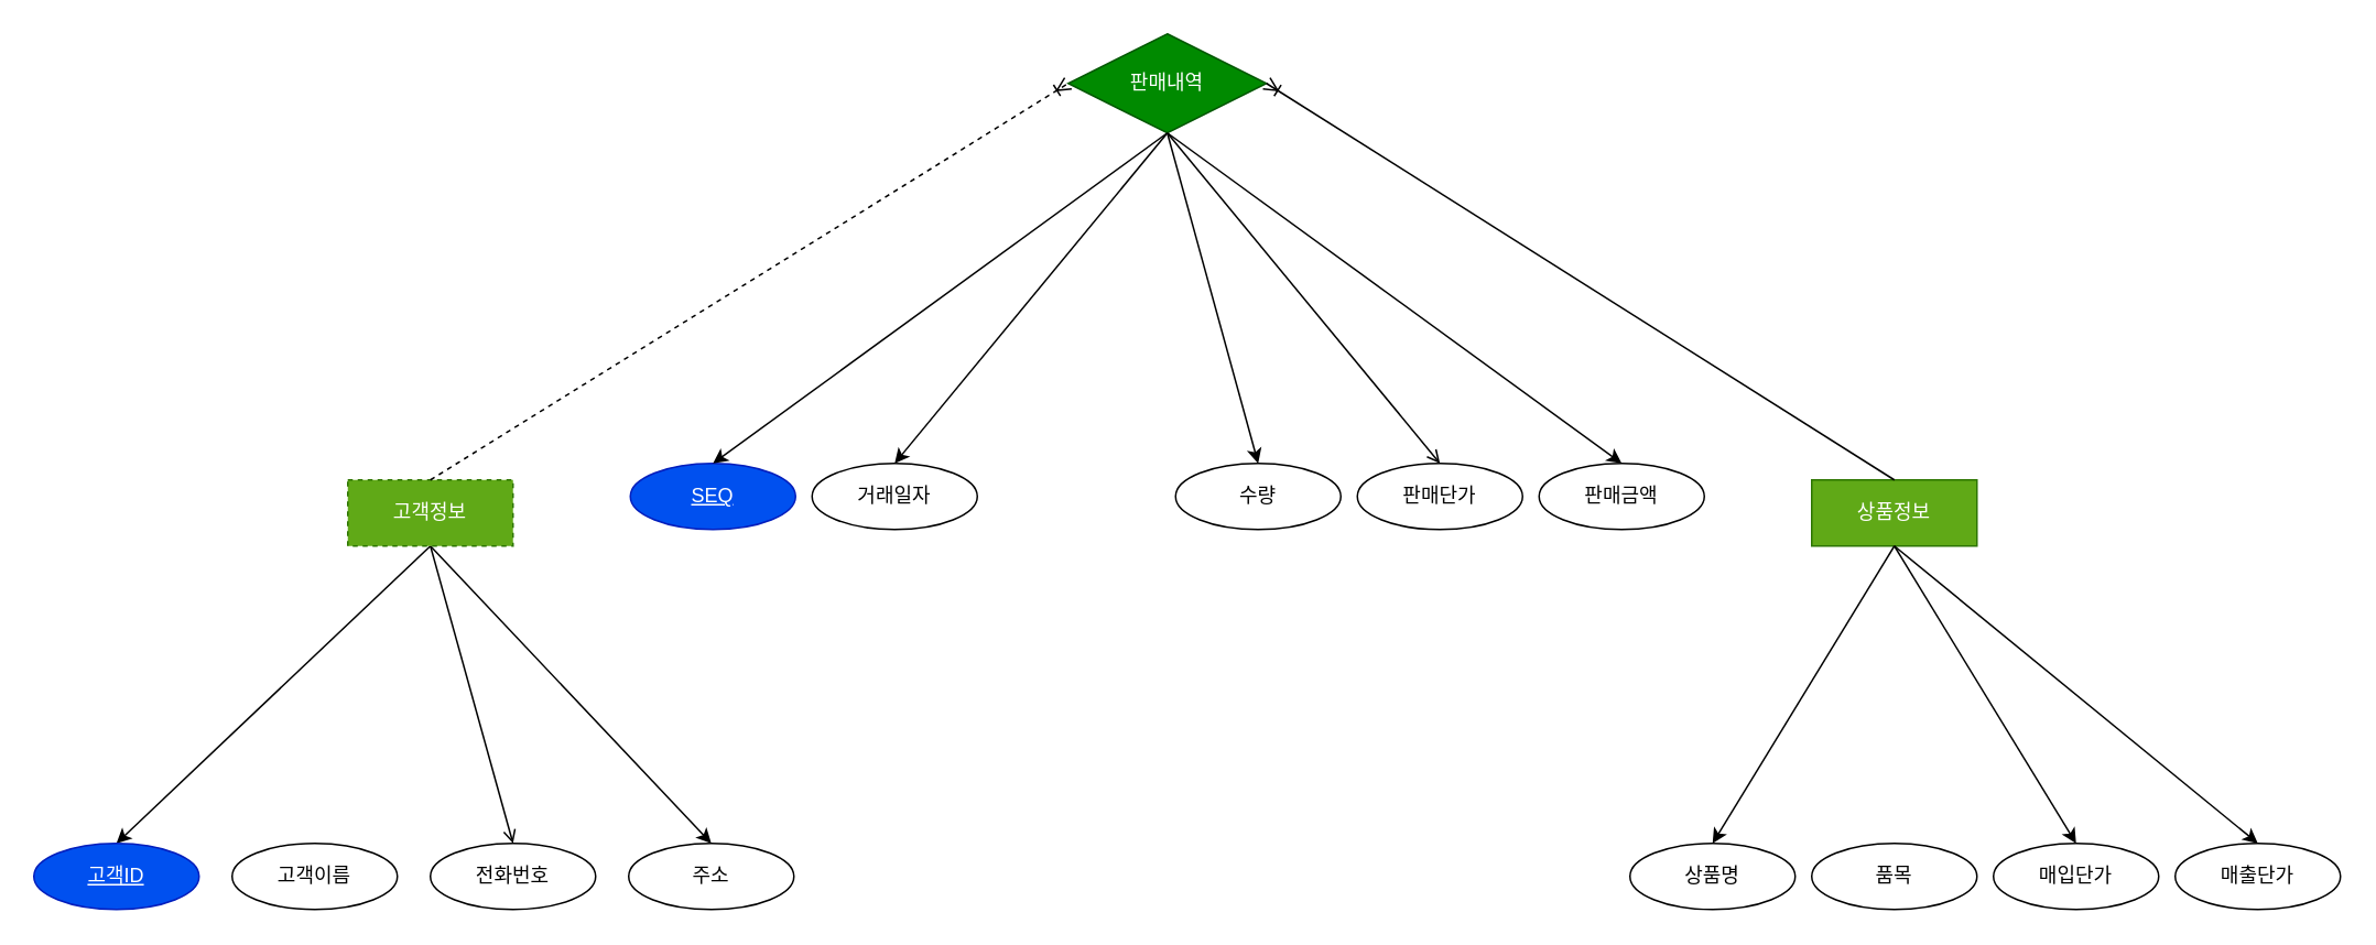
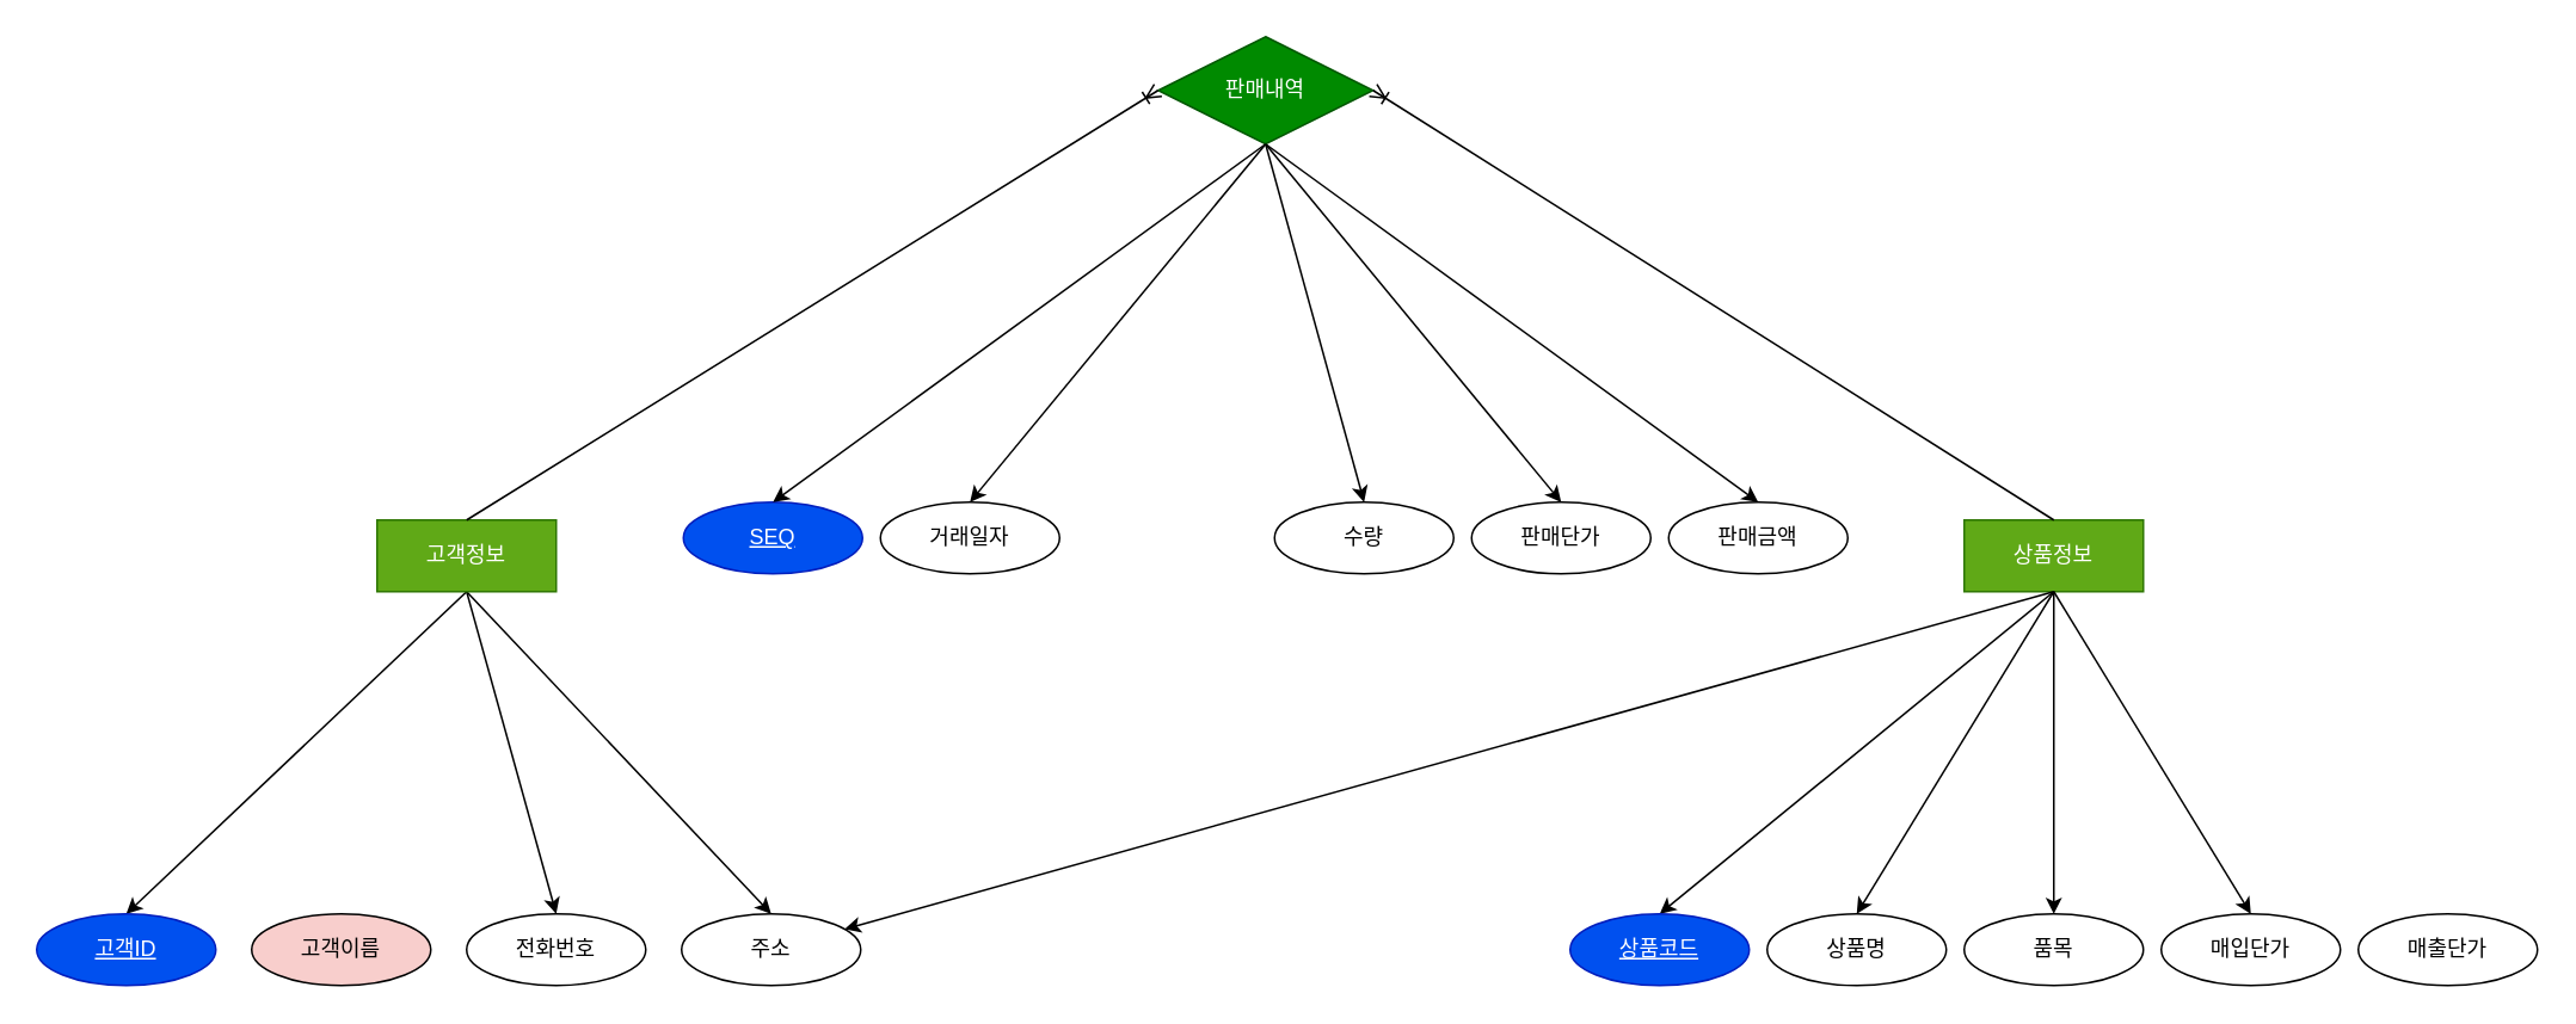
  <mxCell id="0" />
  <mxCell id="1" parent="0" />
- <mxCell id="2" value="고객이름" style="ellipse;whiteSpace=wrap;html=1;align=center;" parent="1" vertex="1"><mxGeometry x="140" y="510" width="100" height="40" as="geometry" /></mxCell>
+ <mxCell id="2" value="고객이름" style="ellipse;whiteSpace=wrap;html=1;align=center;fillColor=#f8cecc;" parent="1" vertex="1"><mxGeometry x="140" y="510" width="100" height="40" as="geometry" /></mxCell>
  <mxCell id="3" value="전화번호" style="ellipse;whiteSpace=wrap;html=1;align=center;" parent="1" vertex="1"><mxGeometry x="260" y="510" width="100" height="40" as="geometry" /></mxCell>
  <mxCell id="4" value="주소" style="ellipse;whiteSpace=wrap;html=1;align=center;" parent="1" vertex="1"><mxGeometry x="380" y="510" width="100" height="40" as="geometry" /></mxCell>
  <mxCell id="5" style="rounded=0;orthogonalLoop=1;jettySize=auto;html=1;entryX=0.5;entryY=0;entryDx=0;entryDy=0;exitX=0.5;exitY=1;exitDx=0;exitDy=0;" parent="1" source="8" target="31" edge="1"><mxGeometry relative="1" as="geometry"><mxPoint x="260" y="390" as="sourcePoint" /><mxPoint x="70" y="510" as="targetPoint" /></mxGeometry></mxCell>
- <mxCell id="6" style="rounded=0;orthogonalLoop=1;jettySize=auto;html=1;exitX=0.5;exitY=1;exitDx=0;exitDy=0;entryX=0.5;entryY=0;entryDx=0;entryDy=0;endArrow=open;" parent="1" source="8" target="3" edge="1"><mxGeometry relative="1" as="geometry"><mxPoint x="260" y="390" as="sourcePoint" /></mxGeometry></mxCell>
+ <mxCell id="6" style="rounded=0;orthogonalLoop=1;jettySize=auto;html=1;exitX=0.5;exitY=1;exitDx=0;exitDy=0;entryX=0.5;entryY=0;entryDx=0;entryDy=0;" parent="1" source="8" target="3" edge="1"><mxGeometry relative="1" as="geometry"><mxPoint x="260" y="390" as="sourcePoint" /></mxGeometry></mxCell>
  <mxCell id="7" style="rounded=0;orthogonalLoop=1;jettySize=auto;html=1;entryX=0.5;entryY=0;entryDx=0;entryDy=0;exitX=0.5;exitY=1;exitDx=0;exitDy=0;" parent="1" source="8" target="4" edge="1"><mxGeometry relative="1" as="geometry"><mxPoint x="260" y="390" as="sourcePoint" /></mxGeometry></mxCell>
- <mxCell id="8" value="고객정보" style="whiteSpace=wrap;html=1;align=center;fillColor=#60a917;fontColor=#ffffff;strokeColor=#2D7600;dashed=1;" parent="1" vertex="1"><mxGeometry x="210" y="290" width="100" height="40" as="geometry" /></mxCell>
+ <mxCell id="8" value="고객정보" style="whiteSpace=wrap;html=1;align=center;fillColor=#60a917;fontColor=#ffffff;strokeColor=#2D7600;" parent="1" vertex="1"><mxGeometry x="210" y="290" width="100" height="40" as="geometry" /></mxCell>
+ <mxCell id="9" style="rounded=0;orthogonalLoop=1;jettySize=auto;html=1;entryX=0.5;entryY=0;entryDx=0;entryDy=0;exitX=0.5;exitY=1;exitDx=0;exitDy=0;" parent="1" source="17" target="30" edge="1"><mxGeometry relative="1" as="geometry"><mxPoint x="636" y="-80" as="sourcePoint" /><mxPoint x="926" y="510" as="targetPoint" /></mxGeometry></mxCell>
  <mxCell id="10" style="rounded=0;orthogonalLoop=1;jettySize=auto;html=1;entryX=0.5;entryY=0;entryDx=0;entryDy=0;exitX=0.5;exitY=1;exitDx=0;exitDy=0;" parent="1" source="16" target="13" edge="1"><mxGeometry relative="1" as="geometry"><mxPoint x="636" y="110" as="sourcePoint" /></mxGeometry></mxCell>
  <mxCell id="11" style="rounded=0;orthogonalLoop=1;jettySize=auto;html=1;entryX=0.5;entryY=0;entryDx=0;entryDy=0;exitX=0.5;exitY=1;exitDx=0;exitDy=0;" parent="1" source="16" target="14" edge="1"><mxGeometry relative="1" as="geometry"><mxPoint x="636" y="110" as="sourcePoint" /></mxGeometry></mxCell>
  <mxCell id="12" style="rounded=0;orthogonalLoop=1;jettySize=auto;html=1;entryX=0.5;entryY=0;entryDx=0;entryDy=0;exitX=0.5;exitY=1;exitDx=0;exitDy=0;" parent="1" source="16" target="15" edge="1"><mxGeometry relative="1" as="geometry"><mxPoint x="636" y="110" as="sourcePoint" /></mxGeometry></mxCell>
  <mxCell id="13" value="판매금액" style="ellipse;whiteSpace=wrap;html=1;align=center;" parent="1" vertex="1"><mxGeometry x="931" y="280" width="100" height="40" as="geometry" /></mxCell>
  <mxCell id="14" value="거래일자" style="ellipse;whiteSpace=wrap;html=1;align=center;" parent="1" vertex="1"><mxGeometry x="491" y="280" width="100" height="40" as="geometry" /></mxCell>
  <mxCell id="15" value="수량" style="ellipse;whiteSpace=wrap;html=1;align=center;" parent="1" vertex="1"><mxGeometry x="711" y="280" width="100" height="40" as="geometry" /></mxCell>
  <mxCell id="16" value="판매내역" style="shape=rhombus;perimeter=rhombusPerimeter;whiteSpace=wrap;html=1;align=center;fillColor=#008a00;fontColor=#ffffff;strokeColor=#005700;" parent="1" vertex="1"><mxGeometry x="646" y="20" width="120" height="60" as="geometry" /></mxCell>
  <mxCell id="17" value="상품정보" style="whiteSpace=wrap;html=1;align=center;fillColor=#60a917;fontColor=#ffffff;strokeColor=#2D7600;" parent="1" vertex="1"><mxGeometry x="1096" y="290" width="100" height="40" as="geometry" /></mxCell>
- <mxCell id="18" value="" style="fontSize=12;html=1;endArrow=ERoneToMany;rounded=0;exitX=0.5;exitY=0;exitDx=0;exitDy=0;entryX=0;entryY=0.5;entryDx=0;entryDy=0;dashed=1;" parent="1" source="8" target="16" edge="1"><mxGeometry width="100" height="100" relative="1" as="geometry"><mxPoint x="596" y="430" as="sourcePoint" /><mxPoint x="696" y="330" as="targetPoint" /></mxGeometry></mxCell>
+ <mxCell id="18" value="" style="fontSize=12;html=1;endArrow=ERoneToMany;rounded=0;exitX=0.5;exitY=0;exitDx=0;exitDy=0;entryX=0;entryY=0.5;entryDx=0;entryDy=0;" parent="1" source="8" target="16" edge="1"><mxGeometry width="100" height="100" relative="1" as="geometry"><mxPoint x="596" y="430" as="sourcePoint" /><mxPoint x="696" y="330" as="targetPoint" /></mxGeometry></mxCell>
  <mxCell id="19" value="" style="fontSize=12;html=1;endArrow=ERoneToMany;rounded=0;exitX=0.5;exitY=0;exitDx=0;exitDy=0;entryX=1;entryY=0.5;entryDx=0;entryDy=0;" parent="1" source="17" target="16" edge="1"><mxGeometry width="100" height="100" relative="1" as="geometry"><mxPoint x="1096" y="290" as="sourcePoint" /><mxPoint x="1196" y="190" as="targetPoint" /></mxGeometry></mxCell>
  <mxCell id="20" value="상품명" style="ellipse;whiteSpace=wrap;html=1;align=center;" parent="1" vertex="1"><mxGeometry x="986" y="510" width="100" height="40" as="geometry" /></mxCell>
  <mxCell id="21" style="rounded=0;orthogonalLoop=1;jettySize=auto;html=1;entryX=0.5;entryY=0;entryDx=0;entryDy=0;exitX=0.5;exitY=1;exitDx=0;exitDy=0;" parent="1" source="17" target="20" edge="1"><mxGeometry relative="1" as="geometry"><mxPoint x="1266" y="200" as="sourcePoint" /><mxPoint x="1326" y="440" as="targetPoint" /></mxGeometry></mxCell>
  <mxCell id="22" value="품목" style="ellipse;whiteSpace=wrap;html=1;align=center;" parent="1" vertex="1"><mxGeometry x="1096" y="510" width="100" height="40" as="geometry" /></mxCell>
  <mxCell id="23" style="rounded=0;orthogonalLoop=1;jettySize=auto;html=1;entryX=0.5;entryY=0;entryDx=0;entryDy=0;exitX=0.5;exitY=1;exitDx=0;exitDy=0;" parent="1" source="17" target="24" edge="1"><mxGeometry relative="1" as="geometry"><mxPoint x="1216" y="310" as="sourcePoint" /><mxPoint x="1396" y="550" as="targetPoint" /></mxGeometry></mxCell>
  <mxCell id="24" value="매입단가" style="ellipse;whiteSpace=wrap;html=1;align=center;" parent="1" vertex="1"><mxGeometry x="1206" y="510" width="100" height="40" as="geometry" /></mxCell>
+ <mxCell id="25" style="rounded=0;orthogonalLoop=1;jettySize=auto;html=1;entryX=0.5;entryY=0;entryDx=0;entryDy=0;exitX=0.5;exitY=1;exitDx=0;exitDy=0;" parent="1" source="17" target="22" edge="1"><mxGeometry relative="1" as="geometry"><mxPoint x="1096" y="320" as="sourcePoint" /><mxPoint x="1276" y="560" as="targetPoint" /></mxGeometry></mxCell>
  <mxCell id="26" value="판매단가" style="ellipse;whiteSpace=wrap;html=1;align=center;" parent="1" vertex="1"><mxGeometry x="821" y="280" width="100" height="40" as="geometry" /></mxCell>
- <mxCell id="27" style="rounded=0;orthogonalLoop=1;jettySize=auto;html=1;exitX=0.5;exitY=1;exitDx=0;exitDy=0;entryX=0.5;entryY=0;entryDx=0;entryDy=0;endArrow=open;" parent="1" source="16" target="26" edge="1"><mxGeometry relative="1" as="geometry"><mxPoint x="726" as="sourcePoint" y="100" /><mxPoint x="836" y="310" as="targetPoint" /></mxGeometry></mxCell>
+ <mxCell id="27" style="rounded=0;orthogonalLoop=1;jettySize=auto;html=1;exitX=0.5;exitY=1;exitDx=0;exitDy=0;entryX=0.5;entryY=0;entryDx=0;entryDy=0;" parent="1" source="16" target="26" edge="1"><mxGeometry relative="1" as="geometry"><mxPoint x="726" as="sourcePoint" y="100" /><mxPoint x="836" y="310" as="targetPoint" /></mxGeometry></mxCell>
  <mxCell id="28" value="매출단가" style="ellipse;whiteSpace=wrap;html=1;align=center;" parent="1" vertex="1"><mxGeometry x="1316" y="510" width="100" height="40" as="geometry" /></mxCell>
- <mxCell id="29" style="rounded=0;orthogonalLoop=1;jettySize=auto;html=1;entryX=0.5;entryY=0;entryDx=0;entryDy=0;exitX=0.5;exitY=1;exitDx=0;exitDy=0;" parent="1" source="17" target="28" edge="1"><mxGeometry relative="1" as="geometry"><mxPoint x="1166" y="340" as="sourcePoint" /><mxPoint x="1326" y="570" as="targetPoint" /></mxGeometry></mxCell>
+ <mxCell id="29" style="rounded=0;orthogonalLoop=1;jettySize=auto;html=1;exitX=0.5;exitY=1;exitDx=0;exitDy=0;" parent="1" source="17" target="4" edge="1"><mxGeometry relative="1" as="geometry"><mxPoint x="1166" y="340" as="sourcePoint" /><mxPoint x="1326" y="570" as="targetPoint" /></mxGeometry></mxCell>
+ <mxCell id="30" value="상품코드" style="ellipse;whiteSpace=wrap;html=1;align=center;fontStyle=4;fillColor=#0050ef;fontColor=#ffffff;strokeColor=#001DBC;" vertex="1" parent="1"><mxGeometry x="876" y="510" width="100" height="40" as="geometry" /></mxCell>
  <mxCell id="31" value="고객ID" style="ellipse;whiteSpace=wrap;html=1;align=center;fontStyle=4;fillColor=#0050ef;fontColor=#ffffff;strokeColor=#001DBC;" vertex="1" parent="1"><mxGeometry x="20" y="510" width="100" height="40" as="geometry" /></mxCell>
  <mxCell id="32" value="SEQ" style="ellipse;whiteSpace=wrap;html=1;align=center;fontStyle=4;fillColor=#0050ef;fontColor=#ffffff;strokeColor=#001DBC;" vertex="1" parent="1"><mxGeometry x="381" y="280" width="100" height="40" as="geometry" /></mxCell>
  <mxCell id="33" style="rounded=0;orthogonalLoop=1;jettySize=auto;html=1;entryX=0.5;entryY=0;entryDx=0;entryDy=0;exitX=0.5;exitY=1;exitDx=0;exitDy=0;" edge="1" parent="1" source="16" target="32"><mxGeometry relative="1" as="geometry"><mxPoint x="646" y="70" as="sourcePoint" /><mxPoint x="546" y="280" as="targetPoint" /></mxGeometry></mxCell>
